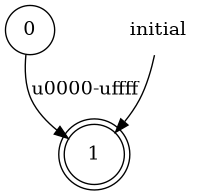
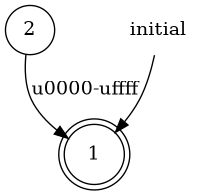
  digraph {
    rankdir=TB
-   0 [shape=circle]
+   0 [shape=circle label=2]
    1 [shape=doublecircle]
    initial [shape=plaintext]
    0 -> 1 [label="\u0000-\uffff"]
    initial -> 1
  }
